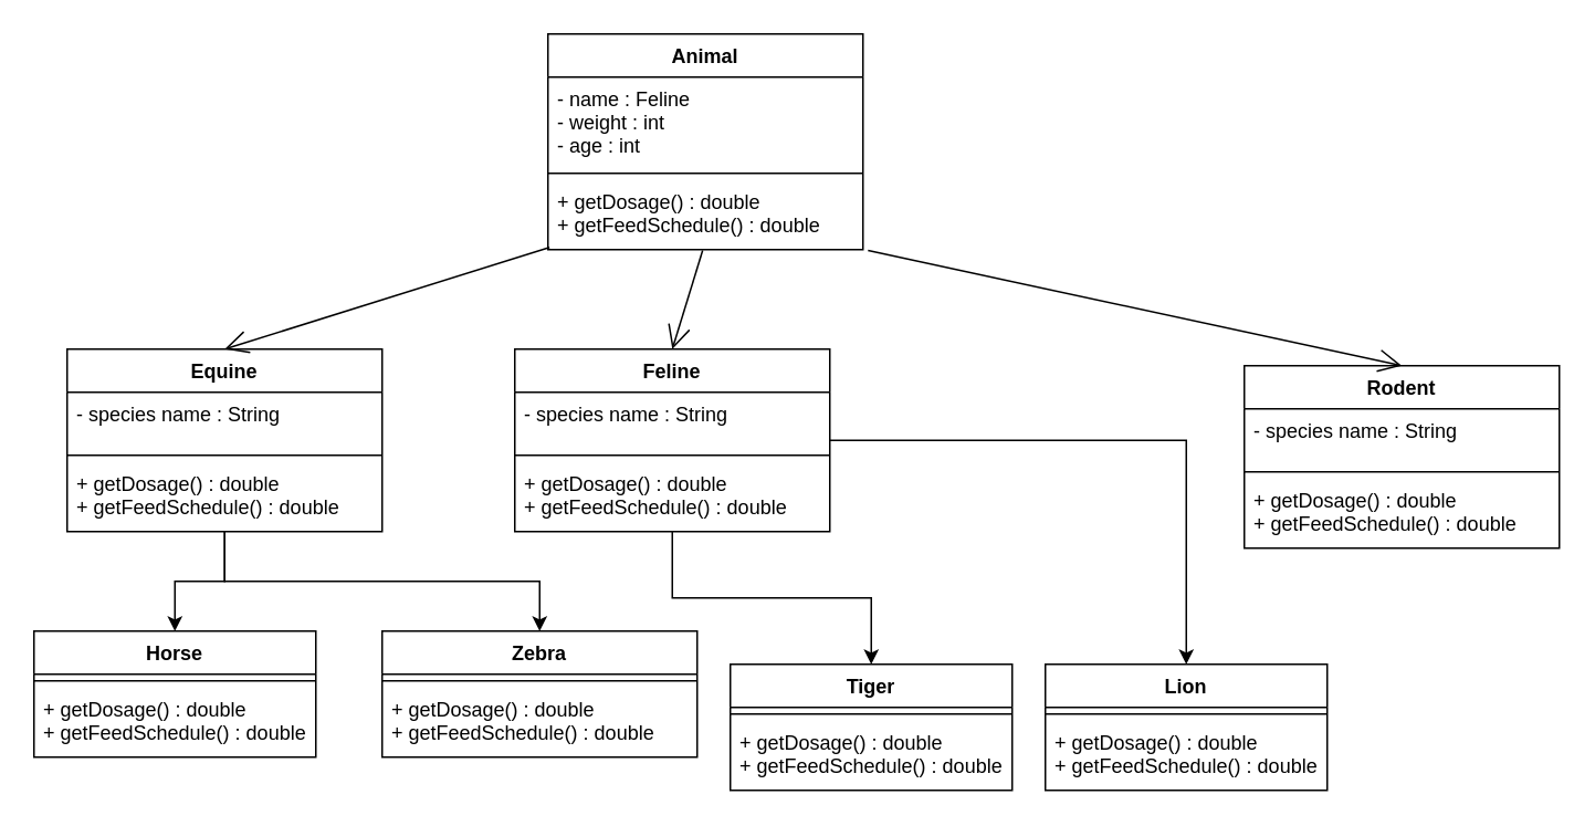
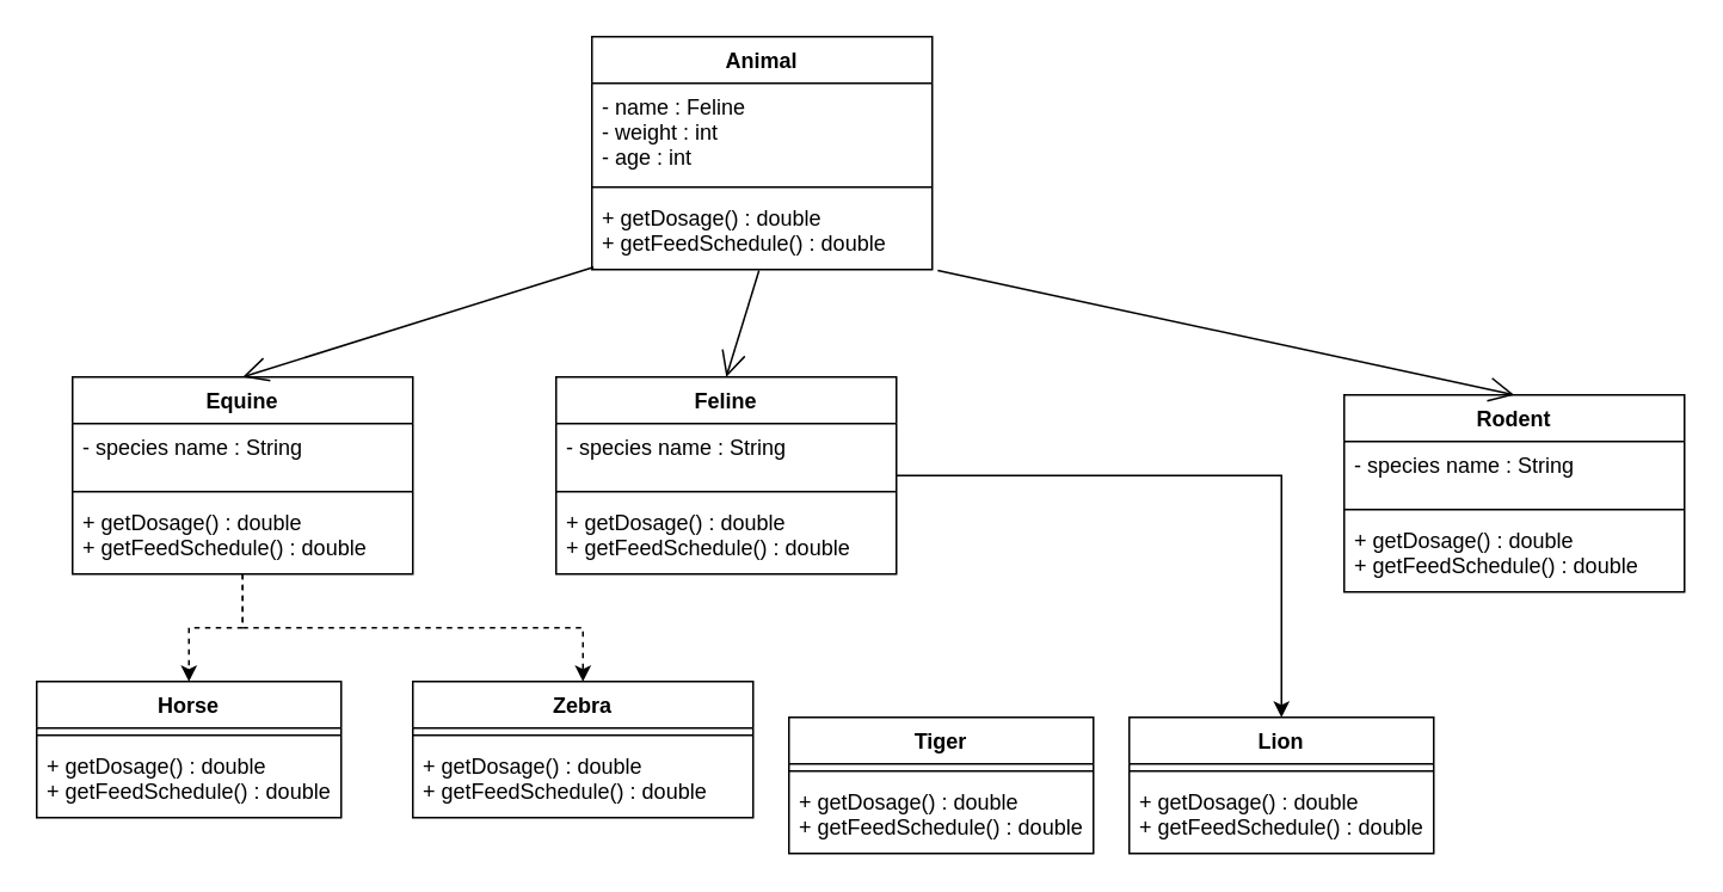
  <mxCell id="0" />
  <mxCell id="1" parent="0" />
  <mxCell id="2" value="Animal" style="swimlane;fontStyle=1;align=center;verticalAlign=top;childLayout=stackLayout;horizontal=1;startSize=26;horizontalStack=0;resizeParent=1;resizeParentMax=0;resizeLast=0;collapsible=1;marginBottom=0;" vertex="1" parent="1"><mxGeometry x="330" y="20" width="190" height="130" as="geometry" /></mxCell>
  <mxCell id="3" value="- name : Feline&#10;- weight : int&#10;- age : int" style="text;strokeColor=none;fillColor=none;align=left;verticalAlign=top;spacingLeft=4;spacingRight=4;overflow=hidden;rotatable=0;points=[[0,0.5],[1,0.5]];portConstraint=eastwest;" vertex="1" parent="2"><mxGeometry y="26" width="190" height="54" as="geometry" /></mxCell>
  <mxCell id="4" value="" style="line;strokeWidth=1;fillColor=none;align=left;verticalAlign=middle;spacingTop=-1;spacingLeft=3;spacingRight=3;rotatable=0;labelPosition=right;points=[];portConstraint=eastwest;" vertex="1" parent="2"><mxGeometry y="80" width="190" height="8" as="geometry" /></mxCell>
  <mxCell id="5" value="+ getDosage() : double&#10;+ getFeedSchedule() : double" style="text;strokeColor=none;fillColor=none;align=left;verticalAlign=top;spacingLeft=4;spacingRight=4;overflow=hidden;rotatable=0;points=[[0,0.5],[1,0.5]];portConstraint=eastwest;" vertex="1" parent="2"><mxGeometry y="88" width="190" height="42" as="geometry" /></mxCell>
- <mxCell id="6" style="edgeStyle=orthogonalEdgeStyle;rounded=0;orthogonalLoop=1;jettySize=auto;html=1;entryX=0.5;entryY=0;entryDx=0;entryDy=0;" edge="1" parent="1" source="8" target="25"><mxGeometry relative="1" as="geometry" /></mxCell>
- <mxCell id="7" style="edgeStyle=orthogonalEdgeStyle;rounded=0;orthogonalLoop=1;jettySize=auto;html=1;" edge="1" parent="1" source="8" target="28"><mxGeometry relative="1" as="geometry" /></mxCell>
+ <mxCell id="6" style="edgeStyle=orthogonalEdgeStyle;rounded=0;orthogonalLoop=1;jettySize=auto;html=1;entryX=0.5;entryY=0;entryDx=0;entryDy=0;dashed=1;" edge="1" parent="1" source="8" target="25"><mxGeometry relative="1" as="geometry" /></mxCell>
+ <mxCell id="7" style="edgeStyle=orthogonalEdgeStyle;rounded=0;orthogonalLoop=1;jettySize=auto;html=1;dashed=1;" edge="1" parent="1" source="8" target="28"><mxGeometry relative="1" as="geometry" /></mxCell>
  <mxCell id="8" value="Equine" style="swimlane;fontStyle=1;align=center;verticalAlign=top;childLayout=stackLayout;horizontal=1;startSize=26;horizontalStack=0;resizeParent=1;resizeParentMax=0;resizeLast=0;collapsible=1;marginBottom=0;" vertex="1" parent="1"><mxGeometry x="40" y="210" width="190" height="110" as="geometry" /></mxCell>
  <mxCell id="9" value="- species name : String" style="text;strokeColor=none;fillColor=none;align=left;verticalAlign=top;spacingLeft=4;spacingRight=4;overflow=hidden;rotatable=0;points=[[0,0.5],[1,0.5]];portConstraint=eastwest;" vertex="1" parent="8"><mxGeometry y="26" width="190" height="34" as="geometry" /></mxCell>
  <mxCell id="10" value="" style="line;strokeWidth=1;fillColor=none;align=left;verticalAlign=middle;spacingTop=-1;spacingLeft=3;spacingRight=3;rotatable=0;labelPosition=right;points=[];portConstraint=eastwest;" vertex="1" parent="8"><mxGeometry y="60" width="190" height="8" as="geometry" /></mxCell>
  <mxCell id="11" value="+ getDosage() : double&#10;+ getFeedSchedule() : double" style="text;strokeColor=none;fillColor=none;align=left;verticalAlign=top;spacingLeft=4;spacingRight=4;overflow=hidden;rotatable=0;points=[[0,0.5],[1,0.5]];portConstraint=eastwest;" vertex="1" parent="8"><mxGeometry y="68" width="190" height="42" as="geometry" /></mxCell>
- <mxCell id="12" style="edgeStyle=orthogonalEdgeStyle;rounded=0;orthogonalLoop=1;jettySize=auto;html=1;" edge="1" parent="1" source="14" target="31"><mxGeometry relative="1" as="geometry" /></mxCell>
  <mxCell id="13" style="edgeStyle=orthogonalEdgeStyle;rounded=0;orthogonalLoop=1;jettySize=auto;html=1;entryX=0.5;entryY=0;entryDx=0;entryDy=0;" edge="1" parent="1" source="14" target="34"><mxGeometry relative="1" as="geometry" /></mxCell>
  <mxCell id="14" value="Feline" style="swimlane;fontStyle=1;align=center;verticalAlign=top;childLayout=stackLayout;horizontal=1;startSize=26;horizontalStack=0;resizeParent=1;resizeParentMax=0;resizeLast=0;collapsible=1;marginBottom=0;" vertex="1" parent="1"><mxGeometry x="310" y="210" width="190" height="110" as="geometry" /></mxCell>
  <mxCell id="15" value="- species name : String" style="text;strokeColor=none;fillColor=none;align=left;verticalAlign=top;spacingLeft=4;spacingRight=4;overflow=hidden;rotatable=0;points=[[0,0.5],[1,0.5]];portConstraint=eastwest;" vertex="1" parent="14"><mxGeometry y="26" width="190" height="34" as="geometry" /></mxCell>
  <mxCell id="16" value="" style="line;strokeWidth=1;fillColor=none;align=left;verticalAlign=middle;spacingTop=-1;spacingLeft=3;spacingRight=3;rotatable=0;labelPosition=right;points=[];portConstraint=eastwest;" vertex="1" parent="14"><mxGeometry y="60" width="190" height="8" as="geometry" /></mxCell>
  <mxCell id="17" value="+ getDosage() : double&#10;+ getFeedSchedule() : double" style="text;strokeColor=none;fillColor=none;align=left;verticalAlign=top;spacingLeft=4;spacingRight=4;overflow=hidden;rotatable=0;points=[[0,0.5],[1,0.5]];portConstraint=eastwest;" vertex="1" parent="14"><mxGeometry y="68" width="190" height="42" as="geometry" /></mxCell>
  <mxCell id="18" value="Rodent" style="swimlane;fontStyle=1;align=center;verticalAlign=top;childLayout=stackLayout;horizontal=1;startSize=26;horizontalStack=0;resizeParent=1;resizeParentMax=0;resizeLast=0;collapsible=1;marginBottom=0;" vertex="1" parent="1"><mxGeometry x="750" y="220" width="190" height="110" as="geometry" /></mxCell>
  <mxCell id="19" value="- species name : String" style="text;strokeColor=none;fillColor=none;align=left;verticalAlign=top;spacingLeft=4;spacingRight=4;overflow=hidden;rotatable=0;points=[[0,0.5],[1,0.5]];portConstraint=eastwest;" vertex="1" parent="18"><mxGeometry y="26" width="190" height="34" as="geometry" /></mxCell>
  <mxCell id="20" value="" style="line;strokeWidth=1;fillColor=none;align=left;verticalAlign=middle;spacingTop=-1;spacingLeft=3;spacingRight=3;rotatable=0;labelPosition=right;points=[];portConstraint=eastwest;" vertex="1" parent="18"><mxGeometry y="60" width="190" height="8" as="geometry" /></mxCell>
  <mxCell id="21" value="+ getDosage() : double&#10;+ getFeedSchedule() : double" style="text;strokeColor=none;fillColor=none;align=left;verticalAlign=top;spacingLeft=4;spacingRight=4;overflow=hidden;rotatable=0;points=[[0,0.5],[1,0.5]];portConstraint=eastwest;" vertex="1" parent="18"><mxGeometry y="68" width="190" height="42" as="geometry" /></mxCell>
  <mxCell id="22" value="" style="endArrow=open;endFill=1;endSize=12;html=1;exitX=0.005;exitY=0.968;exitDx=0;exitDy=0;exitPerimeter=0;entryX=0.5;entryY=0;entryDx=0;entryDy=0;" edge="1" parent="1" source="5" target="8"><mxGeometry width="160" relative="1" as="geometry"><mxPoint x="330" y="300" as="sourcePoint" /><mxPoint x="490" y="300" as="targetPoint" /></mxGeometry></mxCell>
  <mxCell id="23" value="" style="endArrow=open;endFill=1;endSize=12;html=1;exitX=0.491;exitY=1.013;exitDx=0;exitDy=0;exitPerimeter=0;entryX=0.5;entryY=0;entryDx=0;entryDy=0;" edge="1" parent="1" source="5" target="14"><mxGeometry width="160" relative="1" as="geometry"><mxPoint x="430" y="170" as="sourcePoint" /><mxPoint x="490" y="300" as="targetPoint" /></mxGeometry></mxCell>
  <mxCell id="24" value="" style="endArrow=open;endFill=1;endSize=12;html=1;exitX=1.016;exitY=1.013;exitDx=0;exitDy=0;exitPerimeter=0;entryX=0.5;entryY=0;entryDx=0;entryDy=0;" edge="1" parent="1" source="5" target="18"><mxGeometry width="160" relative="1" as="geometry"><mxPoint x="330" y="300" as="sourcePoint" /><mxPoint x="490" y="300" as="targetPoint" /></mxGeometry></mxCell>
  <mxCell id="25" value="Horse" style="swimlane;fontStyle=1;align=center;verticalAlign=top;childLayout=stackLayout;horizontal=1;startSize=26;horizontalStack=0;resizeParent=1;resizeParentMax=0;resizeLast=0;collapsible=1;marginBottom=0;" vertex="1" parent="1"><mxGeometry x="20" y="380" width="170" height="76" as="geometry" /></mxCell>
  <mxCell id="26" value="" style="line;strokeWidth=1;fillColor=none;align=left;verticalAlign=middle;spacingTop=-1;spacingLeft=3;spacingRight=3;rotatable=0;labelPosition=right;points=[];portConstraint=eastwest;" vertex="1" parent="25"><mxGeometry y="26" width="170" height="8" as="geometry" /></mxCell>
  <mxCell id="27" value="+ getDosage() : double&#10;+ getFeedSchedule() : double" style="text;strokeColor=none;fillColor=none;align=left;verticalAlign=top;spacingLeft=4;spacingRight=4;overflow=hidden;rotatable=0;points=[[0,0.5],[1,0.5]];portConstraint=eastwest;" vertex="1" parent="25"><mxGeometry y="34" width="170" height="42" as="geometry" /></mxCell>
  <mxCell id="28" value="Zebra" style="swimlane;fontStyle=1;align=center;verticalAlign=top;childLayout=stackLayout;horizontal=1;startSize=26;horizontalStack=0;resizeParent=1;resizeParentMax=0;resizeLast=0;collapsible=1;marginBottom=0;" vertex="1" parent="1"><mxGeometry x="230" y="380" width="190" height="76" as="geometry" /></mxCell>
  <mxCell id="29" value="" style="line;strokeWidth=1;fillColor=none;align=left;verticalAlign=middle;spacingTop=-1;spacingLeft=3;spacingRight=3;rotatable=0;labelPosition=right;points=[];portConstraint=eastwest;" vertex="1" parent="28"><mxGeometry y="26" width="190" height="8" as="geometry" /></mxCell>
  <mxCell id="30" value="+ getDosage() : double&#10;+ getFeedSchedule() : double" style="text;strokeColor=none;fillColor=none;align=left;verticalAlign=top;spacingLeft=4;spacingRight=4;overflow=hidden;rotatable=0;points=[[0,0.5],[1,0.5]];portConstraint=eastwest;" vertex="1" parent="28"><mxGeometry y="34" width="190" height="42" as="geometry" /></mxCell>
  <mxCell id="31" value="Tiger" style="swimlane;fontStyle=1;align=center;verticalAlign=top;childLayout=stackLayout;horizontal=1;startSize=26;horizontalStack=0;resizeParent=1;resizeParentMax=0;resizeLast=0;collapsible=1;marginBottom=0;" vertex="1" parent="1"><mxGeometry x="440" y="400" width="170" height="76" as="geometry" /></mxCell>
  <mxCell id="32" value="" style="line;strokeWidth=1;fillColor=none;align=left;verticalAlign=middle;spacingTop=-1;spacingLeft=3;spacingRight=3;rotatable=0;labelPosition=right;points=[];portConstraint=eastwest;" vertex="1" parent="31"><mxGeometry y="26" width="170" height="8" as="geometry" /></mxCell>
  <mxCell id="33" value="+ getDosage() : double&#10;+ getFeedSchedule() : double" style="text;strokeColor=none;fillColor=none;align=left;verticalAlign=top;spacingLeft=4;spacingRight=4;overflow=hidden;rotatable=0;points=[[0,0.5],[1,0.5]];portConstraint=eastwest;" vertex="1" parent="31"><mxGeometry y="34" width="170" height="42" as="geometry" /></mxCell>
  <mxCell id="34" value="Lion" style="swimlane;fontStyle=1;align=center;verticalAlign=top;childLayout=stackLayout;horizontal=1;startSize=26;horizontalStack=0;resizeParent=1;resizeParentMax=0;resizeLast=0;collapsible=1;marginBottom=0;" vertex="1" parent="1"><mxGeometry x="630" y="400" width="170" height="76" as="geometry" /></mxCell>
  <mxCell id="35" value="" style="line;strokeWidth=1;fillColor=none;align=left;verticalAlign=middle;spacingTop=-1;spacingLeft=3;spacingRight=3;rotatable=0;labelPosition=right;points=[];portConstraint=eastwest;" vertex="1" parent="34"><mxGeometry y="26" width="170" height="8" as="geometry" /></mxCell>
  <mxCell id="36" value="+ getDosage() : double&#10;+ getFeedSchedule() : double" style="text;strokeColor=none;fillColor=none;align=left;verticalAlign=top;spacingLeft=4;spacingRight=4;overflow=hidden;rotatable=0;points=[[0,0.5],[1,0.5]];portConstraint=eastwest;" vertex="1" parent="34"><mxGeometry y="34" width="170" height="42" as="geometry" /></mxCell>
